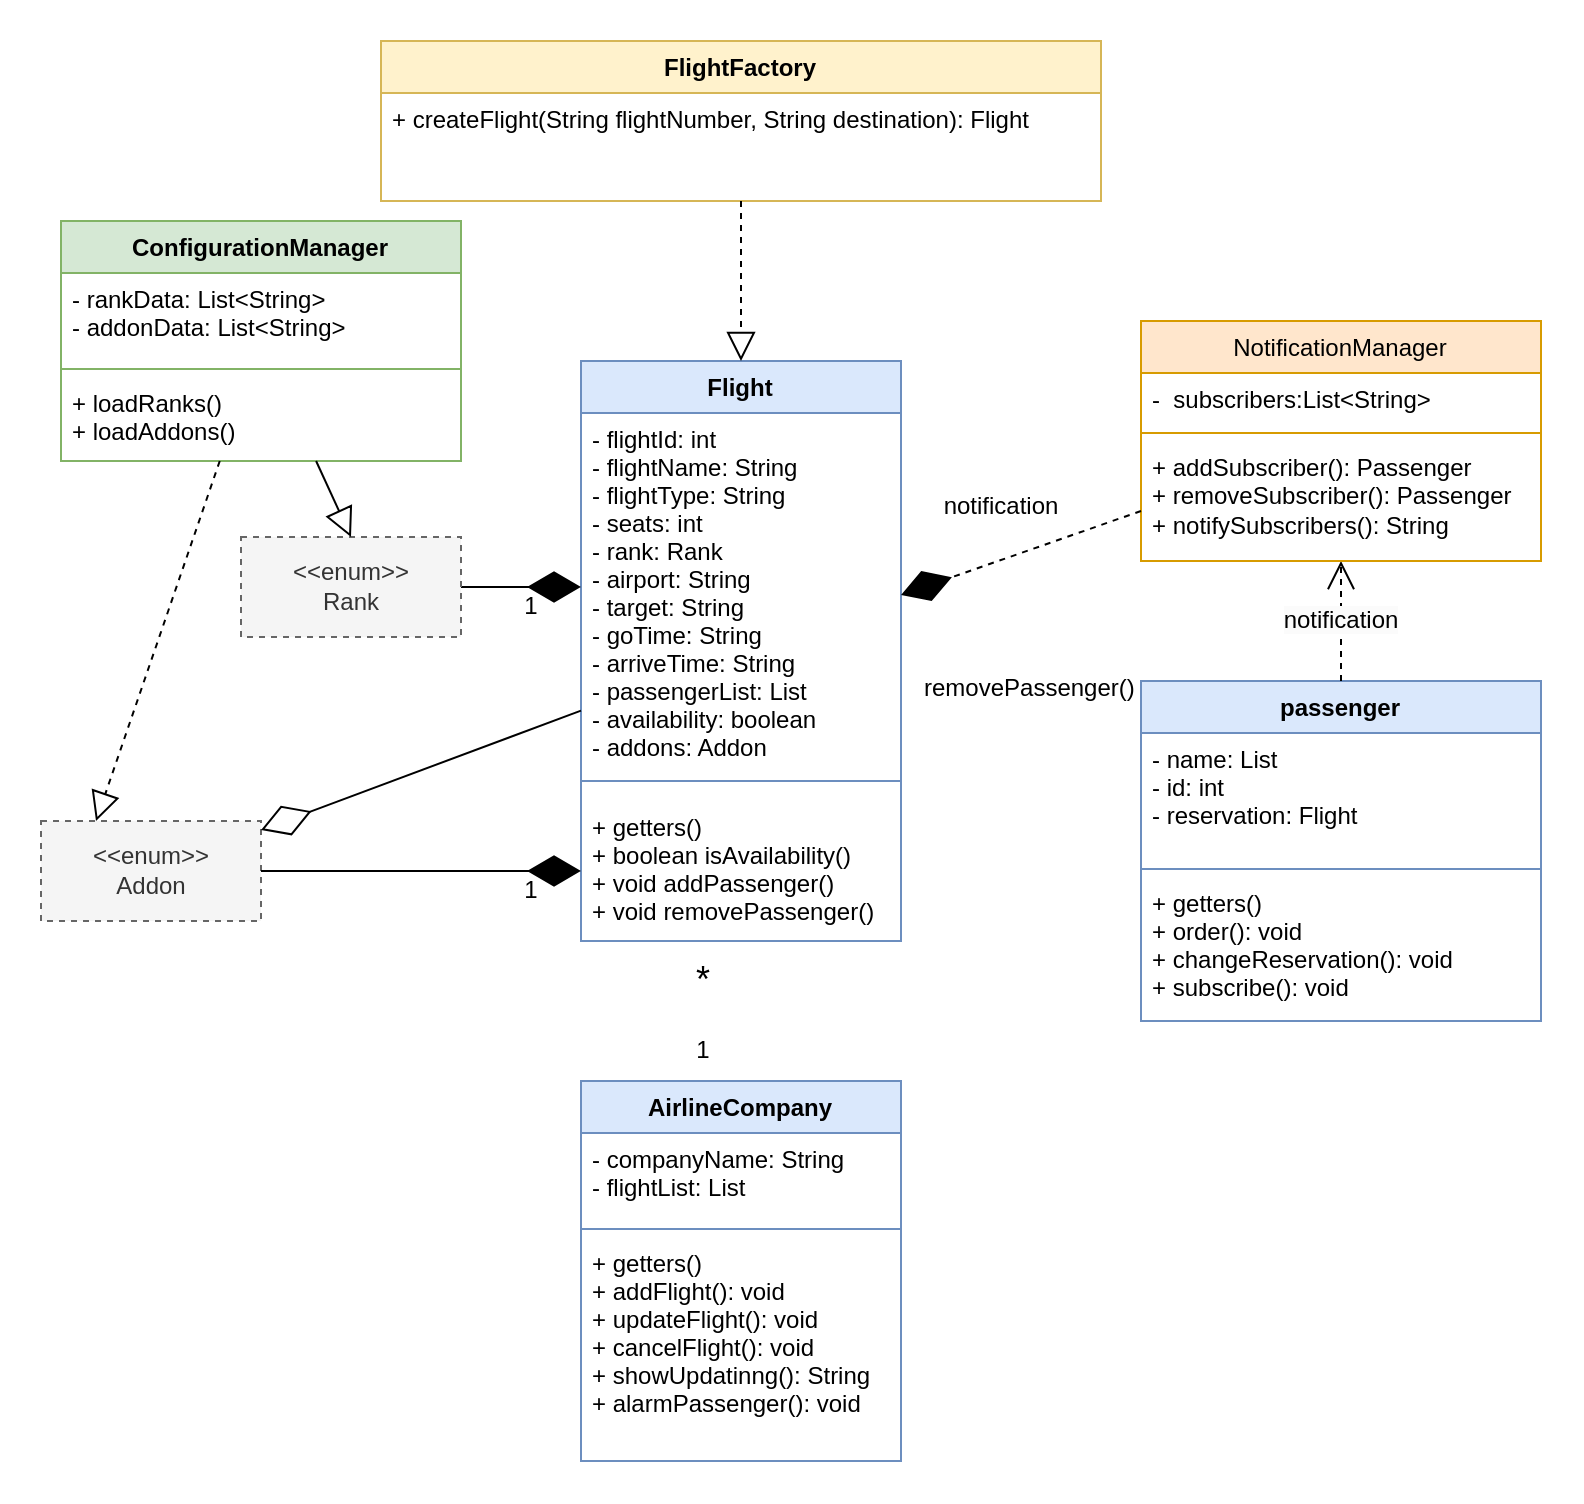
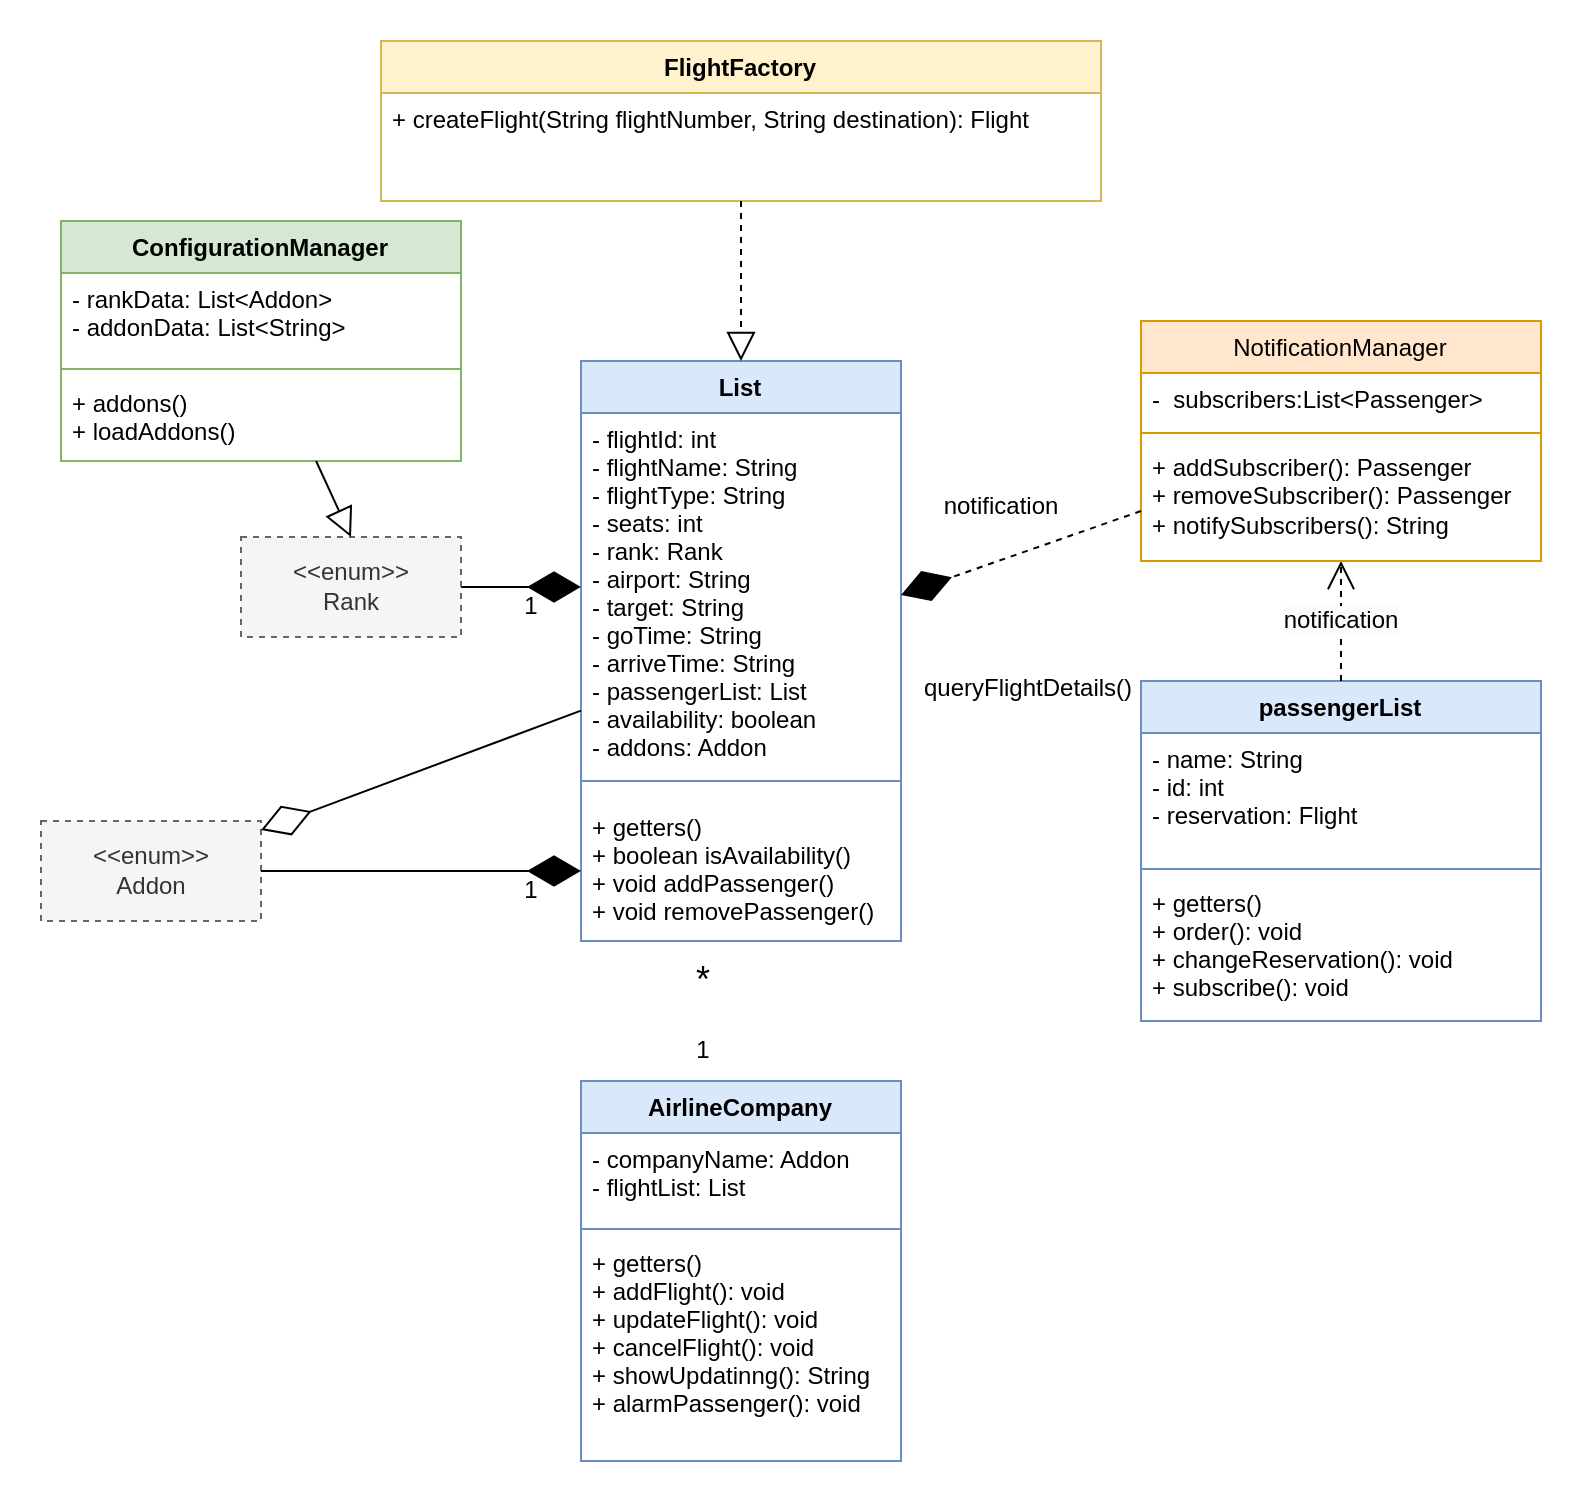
  <mxCell id="0" />
  <mxCell id="1" parent="0" />
- <mxCell id="2" value="Flight" style="swimlane;fontStyle=1;align=center;verticalAlign=top;childLayout=stackLayout;horizontal=1;startSize=26;horizontalStack=0;resizeParent=1;resizeParentMax=0;resizeLast=0;collapsible=1;marginBottom=0;fillColor=#dae8fc;strokeColor=#6c8ebf;" vertex="1" parent="1"><mxGeometry x="290" y="180" width="160" height="290" as="geometry"><mxRectangle x="300" y="310" width="100" height="30" as="alternateBounds" /></mxGeometry></mxCell>
+ <mxCell id="2" value="List" style="swimlane;fontStyle=1;align=center;verticalAlign=top;childLayout=stackLayout;horizontal=1;startSize=26;horizontalStack=0;resizeParent=1;resizeParentMax=0;resizeLast=0;collapsible=1;marginBottom=0;fillColor=#dae8fc;strokeColor=#6c8ebf;" vertex="1" parent="1"><mxGeometry x="290" y="180" width="160" height="290" as="geometry"><mxRectangle x="300" y="310" width="100" height="30" as="alternateBounds" /></mxGeometry></mxCell>
  <mxCell id="3" value="- flightId: int&#10;- flightName: String&#10;- flightType: String&#10;- seats: int&#10;- rank: Rank&#10;- airport: String&#10;- target: String&#10;- goTime: String&#10;- arriveTime: String&#10;- passengerList: List&#10;- availability: boolean&#10;- addons: Addon" style="text;strokeColor=none;fillColor=none;align=left;verticalAlign=top;spacingLeft=4;spacingRight=4;overflow=hidden;rotatable=0;points=[[0,0.5],[1,0.5]];portConstraint=eastwest;" vertex="1" parent="2"><mxGeometry y="26" width="160" height="174" as="geometry" /></mxCell>
  <mxCell id="4" value="" style="line;strokeWidth=1;fillColor=none;align=left;verticalAlign=middle;spacingTop=-1;spacingLeft=3;spacingRight=3;rotatable=0;labelPosition=right;points=[];portConstraint=eastwest;strokeColor=inherit;" vertex="1" parent="2"><mxGeometry y="200" width="160" height="20" as="geometry" /></mxCell>
  <mxCell id="5" value="+ getters()&#10;+ boolean isAvailability()&#10;+ void addPassenger()&#10;+ void removePassenger()" style="text;strokeColor=none;fillColor=none;align=left;verticalAlign=top;spacingLeft=4;spacingRight=4;overflow=hidden;rotatable=0;points=[[0,0.5],[1,0.5]];portConstraint=eastwest;" vertex="1" parent="2"><mxGeometry y="220" width="160" height="70" as="geometry" /></mxCell>
  <mxCell id="6" value="" style="endArrow=diamondThin;endFill=1;endSize=24;html=1;rounded=0;entryX=0;entryY=0.5;entryDx=0;entryDy=0;exitX=1;exitY=0.5;exitDx=0;exitDy=0;" edge="1" parent="1" target="3" source="12"><mxGeometry width="160" relative="1" as="geometry"><mxPoint x="179" y="234.097" as="sourcePoint" /><mxPoint x="424" y="200" as="targetPoint" /></mxGeometry></mxCell>
  <mxCell id="7" value="1" style="text;html=1;align=center;verticalAlign=middle;resizable=0;points=[];autosize=1;strokeColor=none;fillColor=none;" vertex="1" parent="1"><mxGeometry x="250" y="430" width="30" height="30" as="geometry" /></mxCell>
  <mxCell id="8" value="AirlineCompany" style="swimlane;fontStyle=1;align=center;verticalAlign=top;childLayout=stackLayout;horizontal=1;startSize=26;horizontalStack=0;resizeParent=1;resizeParentMax=0;resizeLast=0;collapsible=1;marginBottom=0;fillColor=#dae8fc;strokeColor=#6c8ebf;" vertex="1" parent="1"><mxGeometry x="290" y="540" width="160" height="190" as="geometry" /></mxCell>
- <mxCell id="9" value="- companyName: String&#10;- flightList: List" style="text;strokeColor=none;fillColor=none;align=left;verticalAlign=top;spacingLeft=4;spacingRight=4;overflow=hidden;rotatable=0;points=[[0,0.5],[1,0.5]];portConstraint=eastwest;" vertex="1" parent="8"><mxGeometry y="26" width="160" height="44" as="geometry" /></mxCell>
+ <mxCell id="9" value="- companyName: Addon&#10;- flightList: List" style="text;strokeColor=none;fillColor=none;align=left;verticalAlign=top;spacingLeft=4;spacingRight=4;overflow=hidden;rotatable=0;points=[[0,0.5],[1,0.5]];portConstraint=eastwest;" vertex="1" parent="8"><mxGeometry y="26" width="160" height="44" as="geometry" /></mxCell>
  <mxCell id="10" value="" style="line;strokeWidth=1;fillColor=none;align=left;verticalAlign=middle;spacingTop=-1;spacingLeft=3;spacingRight=3;rotatable=0;labelPosition=right;points=[];portConstraint=eastwest;strokeColor=inherit;" vertex="1" parent="8"><mxGeometry y="70" width="160" height="8" as="geometry" /></mxCell>
  <mxCell id="11" value="+ getters()&#10;+ addFlight(): void&#10;+ updateFlight(): void&#10;+ cancelFlight(): void&#10;+ showUpdatinng(): String&#10;+ alarmPassenger(): void" style="text;strokeColor=none;fillColor=none;align=left;verticalAlign=top;spacingLeft=4;spacingRight=4;overflow=hidden;rotatable=0;points=[[0,0.5],[1,0.5]];portConstraint=eastwest;" vertex="1" parent="8"><mxGeometry y="78" width="160" height="112" as="geometry" /></mxCell>
  <mxCell id="12" value="&amp;lt;&amp;lt;enum&amp;gt;&amp;gt;&lt;br&gt;Rank" style="html=1;fillColor=#f5f5f5;fontColor=#333333;strokeColor=#666666;dashed=1;" vertex="1" parent="1"><mxGeometry x="120" y="268" width="110" height="50" as="geometry" /></mxCell>
  <mxCell id="13" value="&lt;font style=&quot;font-size: 18px;&quot;&gt;*&lt;/font&gt;" style="text;html=1;align=center;verticalAlign=middle;resizable=0;points=[];autosize=1;strokeColor=none;fillColor=none;" vertex="1" parent="1"><mxGeometry x="336" y="470" width="30" height="40" as="geometry" /></mxCell>
  <mxCell id="14" value="1" style="text;html=1;align=center;verticalAlign=middle;resizable=0;points=[];autosize=1;strokeColor=none;fillColor=none;" vertex="1" parent="1"><mxGeometry x="336" y="510" width="30" height="30" as="geometry" /></mxCell>
- <mxCell id="15" value="passenger" style="swimlane;fontStyle=1;align=center;verticalAlign=top;childLayout=stackLayout;horizontal=1;startSize=26;horizontalStack=0;resizeParent=1;resizeParentMax=0;resizeLast=0;collapsible=1;marginBottom=0;fontSize=12;fillColor=#dae8fc;strokeColor=#6c8ebf;" vertex="1" parent="1"><mxGeometry x="570" y="340" width="200" height="170" as="geometry" /></mxCell>
- <mxCell id="16" value="- name: List&#10;- id: int&#10;- reservation: Flight" style="text;strokeColor=none;fillColor=none;align=left;verticalAlign=top;spacingLeft=4;spacingRight=4;overflow=hidden;rotatable=0;points=[[0,0.5],[1,0.5]];portConstraint=eastwest;fontSize=12;" vertex="1" parent="15"><mxGeometry y="26" width="200" height="64" as="geometry" /></mxCell>
+ <mxCell id="15" value="passengerList" style="swimlane;fontStyle=1;align=center;verticalAlign=top;childLayout=stackLayout;horizontal=1;startSize=26;horizontalStack=0;resizeParent=1;resizeParentMax=0;resizeLast=0;collapsible=1;marginBottom=0;fontSize=12;fillColor=#dae8fc;strokeColor=#6c8ebf;" vertex="1" parent="1"><mxGeometry x="570" y="340" width="200" height="170" as="geometry" /></mxCell>
+ <mxCell id="16" value="- name: String&#10;- id: int&#10;- reservation: Flight" style="text;strokeColor=none;fillColor=none;align=left;verticalAlign=top;spacingLeft=4;spacingRight=4;overflow=hidden;rotatable=0;points=[[0,0.5],[1,0.5]];portConstraint=eastwest;fontSize=12;" vertex="1" parent="15"><mxGeometry y="26" width="200" height="64" as="geometry" /></mxCell>
  <mxCell id="17" value="" style="line;strokeWidth=1;fillColor=none;align=left;verticalAlign=middle;spacingTop=-1;spacingLeft=3;spacingRight=3;rotatable=0;labelPosition=right;points=[];portConstraint=eastwest;strokeColor=inherit;fontSize=18;" vertex="1" parent="15"><mxGeometry y="90" width="200" height="8" as="geometry" /></mxCell>
  <mxCell id="18" value="+ getters()&#10;+ order(): void&#10;+ changeReservation(): void&#10;+ subscribe(): void" style="text;strokeColor=none;fillColor=none;align=left;verticalAlign=top;spacingLeft=4;spacingRight=4;overflow=hidden;rotatable=0;points=[[0,0.5],[1,0.5]];portConstraint=eastwest;fontSize=12;" vertex="1" parent="15"><mxGeometry y="98" width="200" height="72" as="geometry" /></mxCell>
  <mxCell id="19" value="&lt;span style=&quot;background-color: rgb(251, 251, 251);&quot;&gt;notification&lt;/span&gt;" style="endArrow=open;endSize=12;dashed=1;html=1;rounded=0;fontSize=12;exitX=0.5;exitY=0;exitDx=0;exitDy=0;entryX=0.5;entryY=1;entryDx=0;entryDy=0;entryPerimeter=0;" edge="1" parent="1" source="15" target="26"><mxGeometry width="160" relative="1" as="geometry"><mxPoint x="570" y="232.58" as="sourcePoint" /><mxPoint x="480" y="250" as="targetPoint" /></mxGeometry></mxCell>
  <mxCell id="20" value="&amp;lt;&amp;lt;enum&amp;gt;&amp;gt;&lt;br&gt;Addon" style="html=1;fillColor=#f5f5f5;fontColor=#333333;strokeColor=#666666;dashed=1;" vertex="1" parent="1"><mxGeometry x="20" y="410" width="110" height="50" as="geometry" /></mxCell>
  <mxCell id="21" value="" style="endArrow=diamondThin;endFill=1;endSize=24;html=1;rounded=0;entryX=0;entryY=0.5;entryDx=0;entryDy=0;exitX=1;exitY=0.5;exitDx=0;exitDy=0;" edge="1" parent="1" source="20" target="5"><mxGeometry width="160" relative="1" as="geometry"><mxPoint x="189" y="244.097" as="sourcePoint" /><mxPoint x="274" y="253" as="targetPoint" /></mxGeometry></mxCell>
  <mxCell id="22" value="1" style="text;html=1;align=center;verticalAlign=middle;resizable=0;points=[];autosize=1;strokeColor=none;fillColor=none;" vertex="1" parent="1"><mxGeometry x="250" y="288" width="30" height="30" as="geometry" /></mxCell>
  <mxCell id="23" value="&lt;span style=&quot;font-weight: 400;&quot;&gt;NotificationManager&lt;/span&gt;" style="swimlane;fontStyle=1;align=center;verticalAlign=top;childLayout=stackLayout;horizontal=1;startSize=26;horizontalStack=0;resizeParent=1;resizeParentMax=0;resizeLast=0;collapsible=1;marginBottom=0;whiteSpace=wrap;html=1;fillColor=#ffe6cc;strokeColor=#d79b00;" vertex="1" parent="1"><mxGeometry x="570" y="160" width="200" height="120" as="geometry" /></mxCell>
- <mxCell id="24" value="-&amp;nbsp; subscribers:List&amp;lt;String&amp;gt;" style="text;strokeColor=none;fillColor=none;align=left;verticalAlign=top;spacingLeft=4;spacingRight=4;overflow=hidden;rotatable=0;points=[[0,0.5],[1,0.5]];portConstraint=eastwest;whiteSpace=wrap;html=1;" vertex="1" parent="23"><mxGeometry y="26" width="200" height="26" as="geometry" /></mxCell>
+ <mxCell id="24" value="-&amp;nbsp; subscribers:List&amp;lt;Passenger&amp;gt;" style="text;strokeColor=none;fillColor=none;align=left;verticalAlign=top;spacingLeft=4;spacingRight=4;overflow=hidden;rotatable=0;points=[[0,0.5],[1,0.5]];portConstraint=eastwest;whiteSpace=wrap;html=1;" vertex="1" parent="23"><mxGeometry y="26" width="200" height="26" as="geometry" /></mxCell>
  <mxCell id="25" value="" style="line;strokeWidth=1;fillColor=none;align=left;verticalAlign=middle;spacingTop=-1;spacingLeft=3;spacingRight=3;rotatable=0;labelPosition=right;points=[];portConstraint=eastwest;strokeColor=inherit;" vertex="1" parent="23"><mxGeometry y="52" width="200" height="8" as="geometry" /></mxCell>
  <mxCell id="26" value="+ addSubscriber(): Passenger&lt;div&gt;+&amp;nbsp;removeSubscriber():&amp;nbsp;&lt;span style=&quot;background-color: initial;&quot;&gt;Passenger&lt;/span&gt;&lt;/div&gt;&lt;div&gt;&lt;span style=&quot;background-color: initial;&quot;&gt;+&amp;nbsp;&lt;/span&gt;&lt;span style=&quot;background-color: initial;&quot;&gt;notifySubscribers():&amp;nbsp;&lt;/span&gt;&lt;span style=&quot;background-color: initial;&quot;&gt;String&lt;/span&gt;&lt;/div&gt;" style="text;strokeColor=none;fillColor=none;align=left;verticalAlign=top;spacingLeft=4;spacingRight=4;overflow=hidden;rotatable=0;points=[[0,0.5],[1,0.5]];portConstraint=eastwest;whiteSpace=wrap;html=1;" vertex="1" parent="23"><mxGeometry y="60" width="200" height="60" as="geometry" /></mxCell>
  <mxCell id="27" value="" style="endArrow=diamondThin;endFill=1;endSize=24;html=1;rounded=0;dashed=1;" edge="1" parent="1" source="23" target="2"><mxGeometry width="160" relative="1" as="geometry"><mxPoint x="340" y="350" as="sourcePoint" /><mxPoint x="500" y="350" as="targetPoint" /></mxGeometry></mxCell>
  <mxCell id="28" value="notification" style="text;html=1;align=center;verticalAlign=middle;resizable=0;points=[];autosize=1;strokeColor=none;fillColor=none;" vertex="1" parent="1"><mxGeometry x="460" y="238" width="80" height="30" as="geometry" /></mxCell>
  <mxCell id="29" value="FlightFactory" style="swimlane;fontStyle=1;align=center;verticalAlign=top;childLayout=stackLayout;horizontal=1;startSize=26;horizontalStack=0;resizeParent=1;resizeParentMax=0;resizeLast=0;collapsible=1;marginBottom=0;fontSize=12;fillColor=#fff2cc;strokeColor=#d6b656;" vertex="1" parent="1"><mxGeometry x="190" y="20" width="360" height="80" as="geometry" /></mxCell>
  <mxCell id="30" value="+ createFlight(String flightNumber, String destination): Flight" style="text;strokeColor=none;fillColor=none;align=left;verticalAlign=top;spacingLeft=4;spacingRight=4;overflow=hidden;rotatable=0;points=[[0,0.5],[1,0.5]];portConstraint=eastwest;fontSize=12;" vertex="1" parent="29"><mxGeometry y="26" width="360" height="54" as="geometry" /></mxCell>
  <mxCell id="31" value="" style="endArrow=block;dashed=1;endFill=0;endSize=12;html=1;rounded=0;exitX=0.5;exitY=1;exitDx=0;exitDy=0;entryX=0.5;entryY=0;entryDx=0;entryDy=0;exitPerimeter=0;" edge="1" parent="1" source="30" target="2"><mxGeometry width="160" relative="1" as="geometry"><mxPoint x="340" y="200" as="sourcePoint" /><mxPoint x="500" y="200" as="targetPoint" /></mxGeometry></mxCell>
  <mxCell id="32" value="" style="endArrow=diamondThin;endFill=0;endSize=24;html=1;rounded=0;" edge="1" parent="1" source="2" target="20"><mxGeometry width="160" relative="1" as="geometry"><mxPoint x="368" y="467" as="sourcePoint" /><mxPoint x="746" y="600" as="targetPoint" /></mxGeometry></mxCell>
- <mxCell id="33" value="removePassenger()" style="text;whiteSpace=wrap;html=1;" vertex="1" parent="1"><mxGeometry x="460" y="330" width="120" height="30" as="geometry" /></mxCell>
+ <mxCell id="33" value="queryFlightDetails()" style="text;whiteSpace=wrap;html=1;" vertex="1" parent="1"><mxGeometry x="460" y="330" width="120" height="30" as="geometry" /></mxCell>
  <mxCell id="34" value="ConfigurationManager" style="swimlane;fontStyle=1;align=center;verticalAlign=top;childLayout=stackLayout;horizontal=1;startSize=26;horizontalStack=0;resizeParent=1;resizeParentMax=0;resizeLast=0;collapsible=1;marginBottom=0;whiteSpace=wrap;html=1;fillColor=#d5e8d4;strokeColor=#82b366;" vertex="1" parent="1"><mxGeometry x="30" y="110" width="200" height="120" as="geometry" /></mxCell>
- <mxCell id="35" value="- rankData: List&amp;lt;String&amp;gt;&lt;div&gt;-&amp;nbsp;addonData: List&amp;lt;String&amp;gt;&lt;/div&gt;" style="text;strokeColor=none;fillColor=none;align=left;verticalAlign=top;spacingLeft=4;spacingRight=4;overflow=hidden;rotatable=0;points=[[0,0.5],[1,0.5]];portConstraint=eastwest;whiteSpace=wrap;html=1;" vertex="1" parent="34"><mxGeometry y="26" width="200" height="44" as="geometry" /></mxCell>
+ <mxCell id="35" value="- rankData: List&amp;lt;Addon&amp;gt;&lt;div&gt;-&amp;nbsp;addonData: List&amp;lt;String&amp;gt;&lt;/div&gt;" style="text;strokeColor=none;fillColor=none;align=left;verticalAlign=top;spacingLeft=4;spacingRight=4;overflow=hidden;rotatable=0;points=[[0,0.5],[1,0.5]];portConstraint=eastwest;whiteSpace=wrap;html=1;" vertex="1" parent="34"><mxGeometry y="26" width="200" height="44" as="geometry" /></mxCell>
  <mxCell id="36" value="" style="line;strokeWidth=1;fillColor=none;align=left;verticalAlign=middle;spacingTop=-1;spacingLeft=3;spacingRight=3;rotatable=0;labelPosition=right;points=[];portConstraint=eastwest;strokeColor=inherit;" vertex="1" parent="34"><mxGeometry y="70" width="200" height="8" as="geometry" /></mxCell>
- <mxCell id="37" value="+ loadRanks()&lt;div&gt;+&amp;nbsp;&lt;span style=&quot;background-color: initial;&quot;&gt;loadAddons()&lt;/span&gt;&lt;/div&gt;" style="text;strokeColor=none;fillColor=none;align=left;verticalAlign=top;spacingLeft=4;spacingRight=4;overflow=hidden;rotatable=0;points=[[0,0.5],[1,0.5]];portConstraint=eastwest;whiteSpace=wrap;html=1;" vertex="1" parent="34"><mxGeometry y="78" width="200" height="42" as="geometry" /></mxCell>
- <mxCell id="38" value="" style="endArrow=block;dashed=1;endFill=0;endSize=12;html=1;rounded=0;entryX=0.25;entryY=0;entryDx=0;entryDy=0;" edge="1" parent="1" source="34" target="20"><mxGeometry width="160" relative="1" as="geometry"><mxPoint x="340" y="300" as="sourcePoint" /><mxPoint x="500" y="300" as="targetPoint" /></mxGeometry></mxCell>
+ <mxCell id="37" value="+ addons()&lt;div&gt;+&amp;nbsp;&lt;span style=&quot;background-color: initial;&quot;&gt;loadAddons()&lt;/span&gt;&lt;/div&gt;" style="text;strokeColor=none;fillColor=none;align=left;verticalAlign=top;spacingLeft=4;spacingRight=4;overflow=hidden;rotatable=0;points=[[0,0.5],[1,0.5]];portConstraint=eastwest;whiteSpace=wrap;html=1;" vertex="1" parent="34"><mxGeometry y="78" width="200" height="42" as="geometry" /></mxCell>
  <mxCell id="39" value="" style="endArrow=block;dashed=0;endFill=0;endSize=12;html=1;rounded=0;entryX=0.5;entryY=0;entryDx=0;entryDy=0;" edge="1" parent="1" source="34" target="12"><mxGeometry width="160" relative="1" as="geometry"><mxPoint x="340" y="300" as="sourcePoint" /><mxPoint x="500" y="300" as="targetPoint" /></mxGeometry></mxCell>
